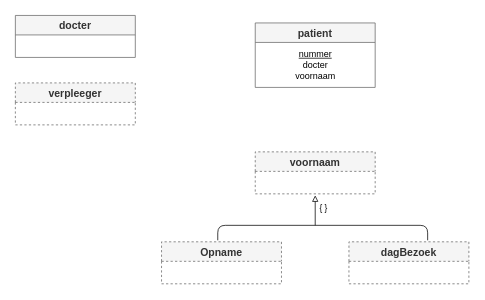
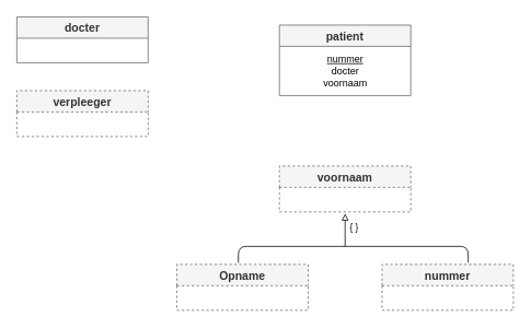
  <mxCell id="0" />
  <mxCell id="1" parent="0" />
  <mxCell id="2" value="patient" style="swimlane;fontStyle=1;childLayout=stackLayout;horizontal=1;startSize=26;horizontalStack=0;resizeParent=1;resizeParentMax=0;resizeLast=0;collapsible=1;marginBottom=0;align=center;fontSize=14;strokeColor=#666666;fillColor=#f5f5f5;fontColor=#333333;" vertex="1" parent="1"><mxGeometry x="340" y="30" width="160" height="86" as="geometry" /></mxCell>
  <mxCell id="3" value="&lt;u&gt;nummer&lt;/u&gt;&lt;br&gt;docter&lt;br&gt;voornaam" style="text;html=1;align=center;verticalAlign=middle;resizable=0;points=[];autosize=1;strokeColor=none;fillColor=none;" vertex="1" parent="2"><mxGeometry y="26" width="160" height="60" as="geometry" /></mxCell>
  <mxCell id="4" value="voornaam" style="swimlane;fontStyle=1;childLayout=stackLayout;horizontal=1;startSize=26;horizontalStack=0;resizeParent=1;resizeParentMax=0;resizeLast=0;collapsible=1;marginBottom=0;align=center;fontSize=14;strokeColor=#666666;fillColor=#f5f5f5;fontColor=#333333;dashed=1;" vertex="1" parent="1"><mxGeometry x="340" y="202" width="160" height="56" as="geometry" /></mxCell>
  <mxCell id="5" value=" " style="text;strokeColor=none;fillColor=none;spacingLeft=4;spacingRight=4;overflow=hidden;rotatable=0;points=[[0,0.5],[1,0.5]];portConstraint=eastwest;fontSize=12;" vertex="1" parent="4"><mxGeometry y="26" width="160" height="30" as="geometry" /></mxCell>
  <mxCell id="6" value="Opname" style="swimlane;fontStyle=1;childLayout=stackLayout;horizontal=1;startSize=26;horizontalStack=0;resizeParent=1;resizeParentMax=0;resizeLast=0;collapsible=1;marginBottom=0;align=center;fontSize=14;strokeColor=#666666;fillColor=#f5f5f5;fontColor=#333333;dashed=1;" vertex="1" parent="1"><mxGeometry x="215" y="322" width="160" height="56" as="geometry" /></mxCell>
  <mxCell id="7" value=" " style="text;strokeColor=none;fillColor=none;spacingLeft=4;spacingRight=4;overflow=hidden;rotatable=0;points=[[0,0.5],[1,0.5]];portConstraint=eastwest;fontSize=12;" vertex="1" parent="6"><mxGeometry y="26" width="160" height="30" as="geometry" /></mxCell>
- <mxCell id="8" value="dagBezoek" style="swimlane;fontStyle=1;childLayout=stackLayout;horizontal=1;startSize=26;horizontalStack=0;resizeParent=1;resizeParentMax=0;resizeLast=0;collapsible=1;marginBottom=0;align=center;fontSize=14;strokeColor=#666666;fillColor=#f5f5f5;fontColor=#333333;dashed=1;" vertex="1" parent="1"><mxGeometry x="465" y="322" width="160" height="56" as="geometry" /></mxCell>
+ <mxCell id="8" value="nummer" style="swimlane;fontStyle=1;childLayout=stackLayout;horizontal=1;startSize=26;horizontalStack=0;resizeParent=1;resizeParentMax=0;resizeLast=0;collapsible=1;marginBottom=0;align=center;fontSize=14;strokeColor=#666666;fillColor=#f5f5f5;fontColor=#333333;dashed=1;" vertex="1" parent="1"><mxGeometry x="465" y="322" width="160" height="56" as="geometry" /></mxCell>
  <mxCell id="9" value=" " style="text;strokeColor=none;fillColor=none;spacingLeft=4;spacingRight=4;overflow=hidden;rotatable=0;points=[[0,0.5],[1,0.5]];portConstraint=eastwest;fontSize=12;" vertex="1" parent="8"><mxGeometry y="26" width="160" height="30" as="geometry" /></mxCell>
  <mxCell id="10" value="docter" style="swimlane;fontStyle=1;childLayout=stackLayout;horizontal=1;startSize=26;horizontalStack=0;resizeParent=1;resizeParentMax=0;resizeLast=0;collapsible=1;marginBottom=0;align=center;fontSize=14;strokeColor=#666666;fillColor=#f5f5f5;fontColor=#333333;" vertex="1" parent="1"><mxGeometry x="20" y="20" width="160" height="56" as="geometry" /></mxCell>
  <mxCell id="11" value=" " style="text;strokeColor=none;fillColor=none;spacingLeft=4;spacingRight=4;overflow=hidden;rotatable=0;points=[[0,0.5],[1,0.5]];portConstraint=eastwest;fontSize=12;" vertex="1" parent="10"><mxGeometry y="26" width="160" height="30" as="geometry" /></mxCell>
  <mxCell id="12" value="verpleeger" style="swimlane;fontStyle=1;childLayout=stackLayout;horizontal=1;startSize=26;horizontalStack=0;resizeParent=1;resizeParentMax=0;resizeLast=0;collapsible=1;marginBottom=0;align=center;fontSize=14;strokeColor=#666666;fillColor=#f5f5f5;fontColor=#333333;dashed=1;" vertex="1" parent="1"><mxGeometry x="20" y="110" width="160" height="56" as="geometry" /></mxCell>
  <mxCell id="13" value=" " style="text;strokeColor=none;fillColor=none;spacingLeft=4;spacingRight=4;overflow=hidden;rotatable=0;points=[[0,0.5],[1,0.5]];portConstraint=eastwest;fontSize=12;" vertex="1" parent="12"><mxGeometry y="26" width="160" height="30" as="geometry" /></mxCell>
  <mxCell id="14" value="" style="edgeStyle=orthogonalEdgeStyle;fontSize=12;html=1;endArrow=none;startArrow=block;rounded=0;startFill=0;endFill=0;" edge="1" parent="1"><mxGeometry width="100" height="100" relative="1" as="geometry"><mxPoint x="420" y="260" as="sourcePoint" /><mxPoint x="420" y="300" as="targetPoint" /></mxGeometry></mxCell>
  <mxCell id="15" value="{ }" style="edgeLabel;html=1;align=center;verticalAlign=middle;resizable=0;points=[];" vertex="1" connectable="0" parent="14"><mxGeometry x="0.241" relative="1" as="geometry"><mxPoint x="10" y="-7.14" as="offset" /></mxGeometry></mxCell>
  <mxCell id="16" value="" style="edgeStyle=none;orthogonalLoop=1;jettySize=auto;html=1;endArrow=none;endFill=0;" edge="1" parent="1"><mxGeometry width="100" relative="1" as="geometry"><mxPoint x="290" y="320" as="sourcePoint" /><mxPoint x="570" y="320" as="targetPoint" /><Array as="points"><mxPoint x="290" y="300" /><mxPoint x="570" y="300" /></Array></mxGeometry></mxCell>
